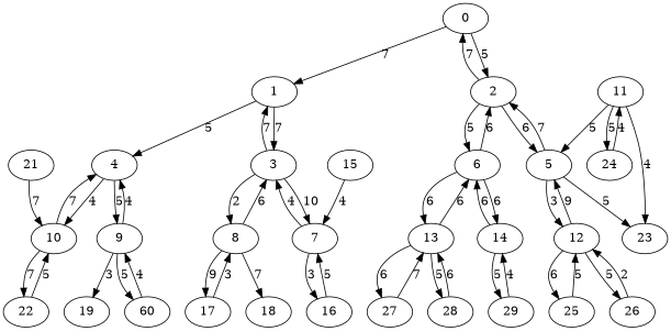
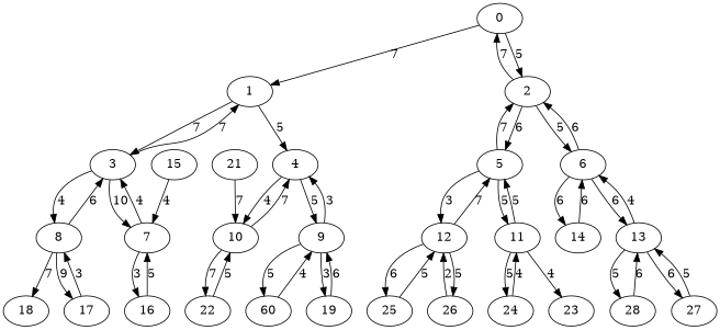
  strict digraph {
    0
    1
    2
    3
    4
    5
    6
    7
    8
    9
    10
    11
    12
    13
    14
    16
    17
    18
    19
    n20 [label=60]
    22
    23
    24
    25
    26
    27
    28
-   29
    15
    21
    0 -> 1 [label=7]
    0 -> 2 [label=5]
    1 -> 3 [label=7]
    1 -> 4 [label=5]
    2 -> 0 [label=7]
    2 -> 5 [label=6]
    2 -> 6 [label=5]
    3 -> 1 [label=7]
    3 -> 7 [label=10]
-   3 -> 8 [label=2]
+   3 -> 8 [label=4]
    4 -> 9 [label=5]
    4 -> 10 [label=4]
    5 -> 2 [label=7]
-   5 -> 23 [label=5]
+   5 -> 11 [label=5]
    5 -> 12 [label=3]
    6 -> 2 [label=6]
    6 -> 13 [label=6]
    6 -> 14 [label=6]
    7 -> 3 [label=4]
    7 -> 16 [label=3]
    8 -> 3 [label=6]
    8 -> 17 [label=9]
    8 -> 18 [label=7]
-   9 -> 4 [label=4]
+   9 -> 4 [label=3]
    9 -> 19 [label=3]
    9 -> n20 [label=5]
    10 -> 4 [label=7]
    10 -> 22 [label=7]
    11 -> 5 [label=5]
    11 -> 23 [label=4]
    11 -> 24 [label=5]
-   12 -> 5 [label=9]
+   12 -> 5 [label=7]
    12 -> 25 [label=6]
    12 -> 26 [label=5]
-   13 -> 6 [label=6]
+   13 -> 6 [label=4]
    13 -> 27 [label=6]
    13 -> 28 [label=5]
    14 -> 6 [label=6]
-   14 -> 29 [label=5]
    16 -> 7 [label=5]
    17 -> 8 [label=3]
+   19 -> 9 [label=6]
    n20 -> 9 [label=4]
    22 -> 10 [label=5]
    24 -> 11 [label=4]
    25 -> 12 [label=5]
    26 -> 12 [label=2]
-   27 -> 13 [label=7]
+   27 -> 13 [label=5]
    28 -> 13 [label=6]
-   29 -> 14 [label=4]
    15 -> 7 [label=4]
    21 -> 10 [label=7]
  }
